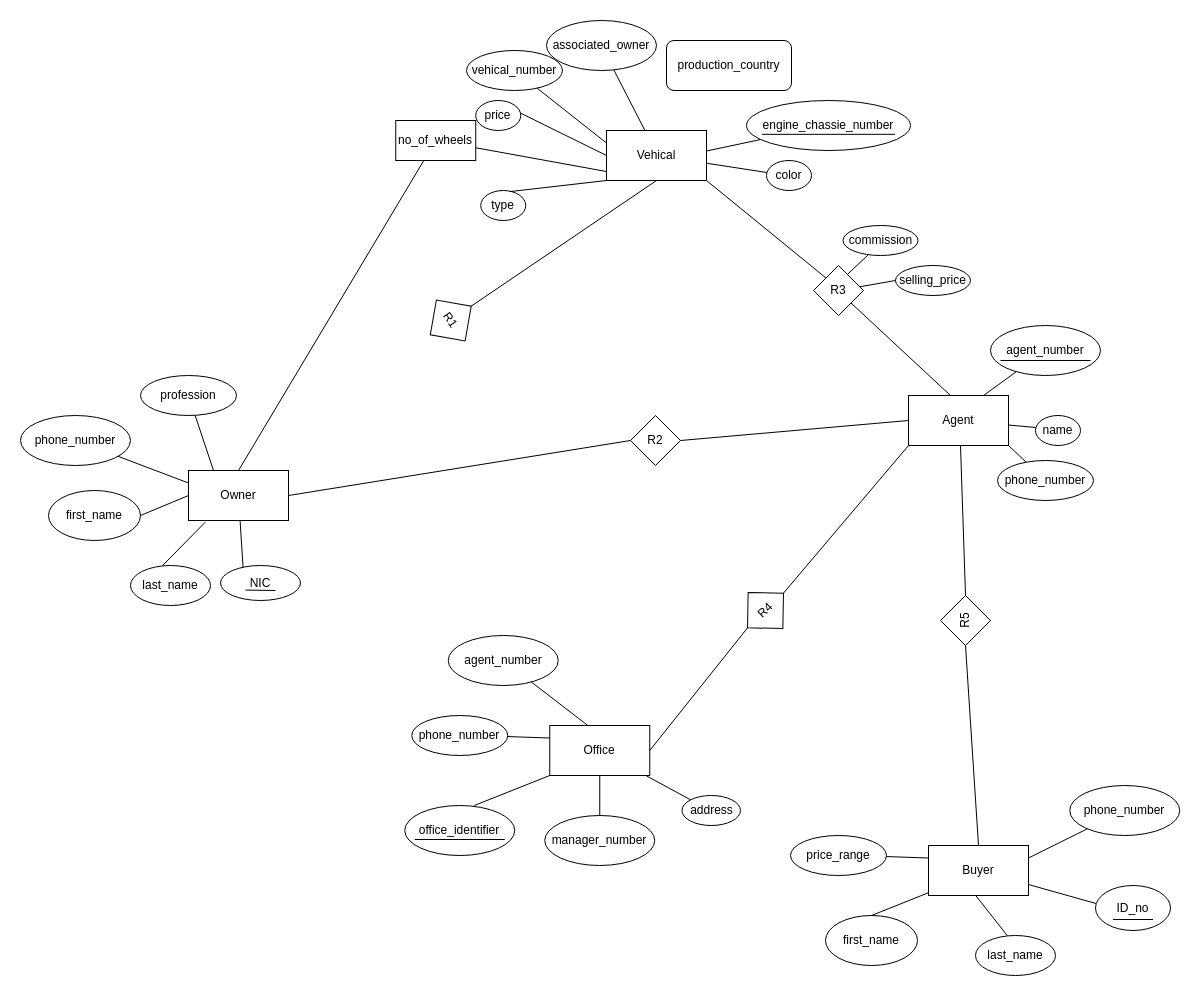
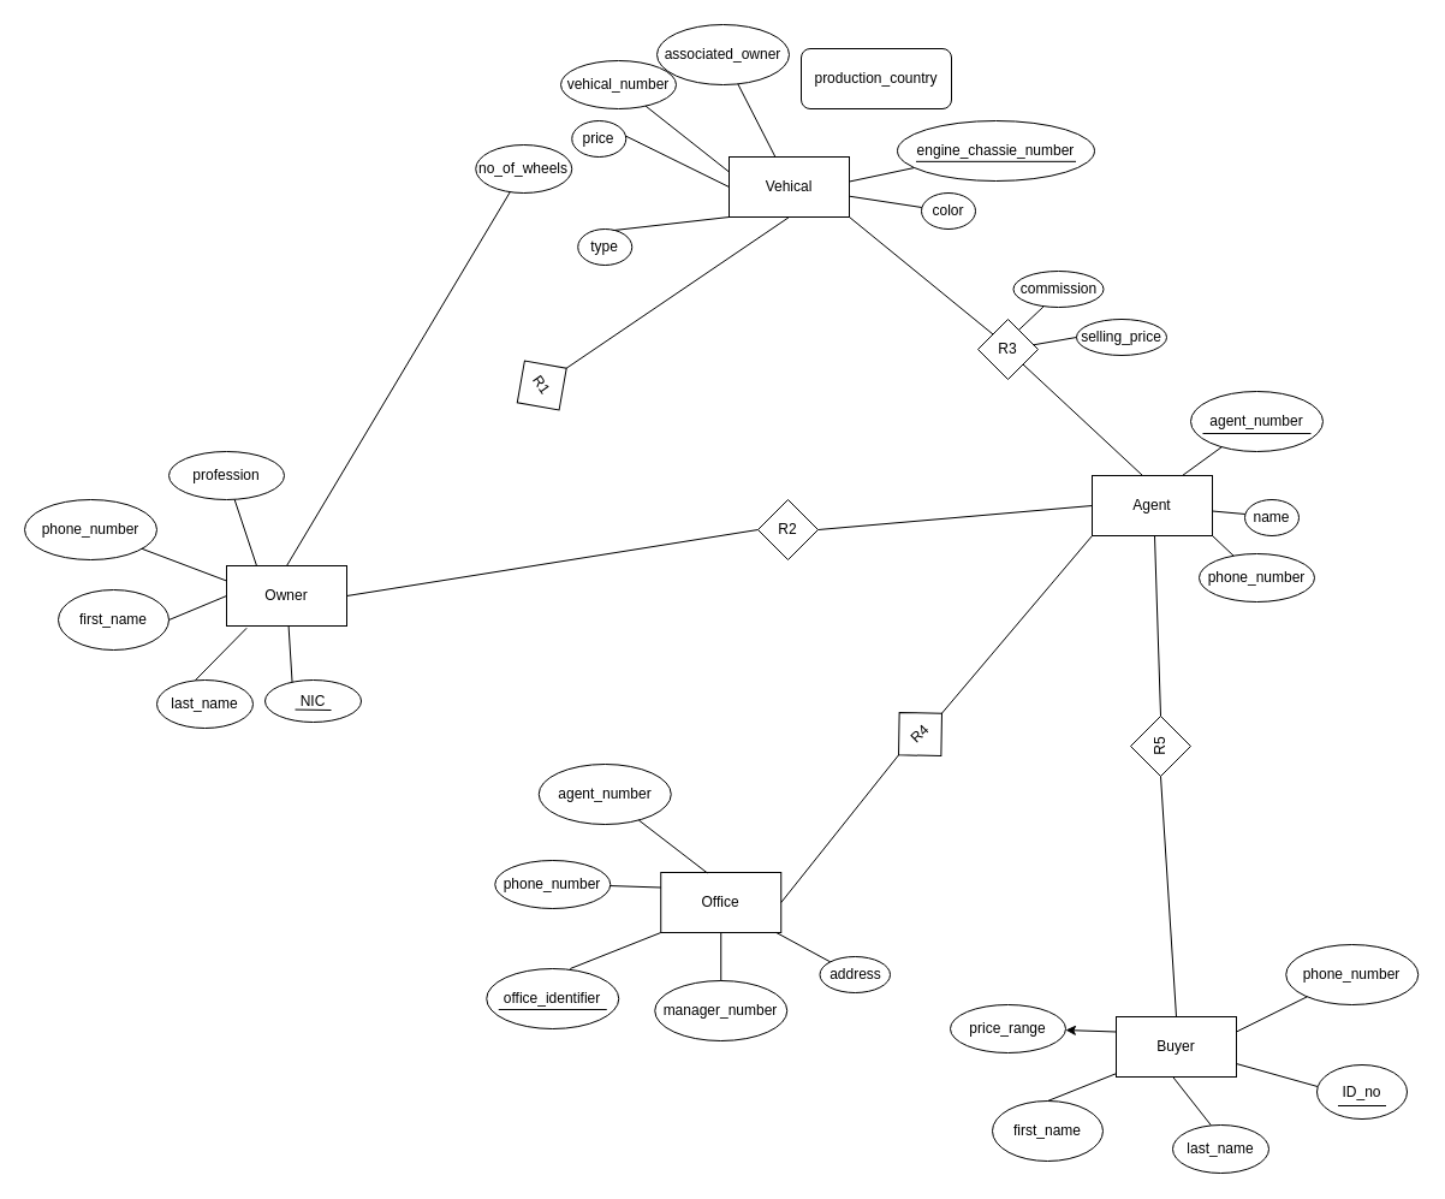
  <mxCell id="0" />
  <mxCell id="1" parent="0" />
  <mxCell id="2" value="Vehical" style="rounded=0;whiteSpace=wrap;html=1;" vertex="1" parent="1"><mxGeometry x="606" y="130" width="100" height="50" as="geometry" /></mxCell>
  <mxCell id="3" value="engine_chassie_number" style="ellipse;whiteSpace=wrap;html=1;" vertex="1" parent="1"><mxGeometry x="746" y="100" width="164" height="50" as="geometry" /></mxCell>
  <mxCell id="4" value="associated_owner" style="ellipse;whiteSpace=wrap;html=1;" vertex="1" parent="1"><mxGeometry x="546" y="20" width="110" height="50" as="geometry" /></mxCell>
- <mxCell id="5" value="no_of_wheels" style="whiteSpace=wrap;html=1;rounded=0;" vertex="1" parent="1"><mxGeometry x="395.25" y="120" width="80" height="40" as="geometry" /></mxCell>
+ <mxCell id="5" value="no_of_wheels" style="ellipse;whiteSpace=wrap;html=1;" vertex="1" parent="1"><mxGeometry x="395.25" y="120" width="80" height="40" as="geometry" /></mxCell>
  <mxCell id="6" value="price" style="ellipse;whiteSpace=wrap;html=1;" vertex="1" parent="1"><mxGeometry x="475.25" y="100" width="45" height="30" as="geometry" /></mxCell>
  <mxCell id="7" value="color" style="ellipse;whiteSpace=wrap;html=1;" vertex="1" parent="1"><mxGeometry x="766" y="160" width="45" height="30" as="geometry" /></mxCell>
  <mxCell id="8" value="production_country" style="whiteSpace=wrap;html=1;rounded=1;" vertex="1" parent="1"><mxGeometry x="666" y="40" width="125" height="50" as="geometry" /></mxCell>
  <mxCell id="9" value="vehical_number" style="ellipse;whiteSpace=wrap;html=1;" vertex="1" parent="1"><mxGeometry x="466" y="50" width="96" height="40" as="geometry" /></mxCell>
  <mxCell id="10" value="type" style="ellipse;whiteSpace=wrap;html=1;" vertex="1" parent="1"><mxGeometry x="480.25" y="190" width="45" height="30" as="geometry" /></mxCell>
  <mxCell id="11" value="" style="endArrow=none;html=1;exitX=0.007;exitY=0.4;exitDx=0;exitDy=0;exitPerimeter=0;" edge="1" parent="1" source="7" target="2"><mxGeometry width="50" height="50" relative="1" as="geometry"><mxPoint x="786" y="180" as="sourcePoint" /><mxPoint x="836" y="130" as="targetPoint" /></mxGeometry></mxCell>
  <mxCell id="12" value="" style="endArrow=none;html=1;exitX=1.005;exitY=0.408;exitDx=0;exitDy=0;exitPerimeter=0;" edge="1" parent="1" source="2" target="3"><mxGeometry width="50" height="50" relative="1" as="geometry"><mxPoint x="756" y="180" as="sourcePoint" /><mxPoint x="806" y="130" as="targetPoint" /></mxGeometry></mxCell>
  <mxCell id="13" value="" style="endArrow=none;html=1;exitX=0.386;exitY=0.008;exitDx=0;exitDy=0;exitPerimeter=0;" edge="1" parent="1" source="2" target="4"><mxGeometry width="50" height="50" relative="1" as="geometry"><mxPoint x="646" y="120" as="sourcePoint" /><mxPoint x="696" y="70" as="targetPoint" /></mxGeometry></mxCell>
  <mxCell id="14" value="" style="endArrow=none;html=1;exitX=0;exitY=0.25;exitDx=0;exitDy=0;" edge="1" parent="1" source="2" target="9"><mxGeometry width="50" height="50" relative="1" as="geometry"><mxPoint x="586" y="90" as="sourcePoint" /><mxPoint x="636" y="40" as="targetPoint" /></mxGeometry></mxCell>
  <mxCell id="15" value="" style="endArrow=none;html=1;exitX=0.994;exitY=0.42;exitDx=0;exitDy=0;exitPerimeter=0;entryX=0;entryY=0.5;entryDx=0;entryDy=0;" edge="1" parent="1" source="6" target="2"><mxGeometry width="50" height="50" relative="1" as="geometry"><mxPoint x="566" y="120" as="sourcePoint" /><mxPoint x="616" y="70" as="targetPoint" /></mxGeometry></mxCell>
- <mxCell id="16" value="" style="endArrow=none;html=1;entryX=-0.002;entryY=0.82;entryDx=0;entryDy=0;entryPerimeter=0;" edge="1" parent="1" source="5" target="2"><mxGeometry width="50" height="50" relative="1" as="geometry"><mxPoint x="646" y="170" as="sourcePoint" /><mxPoint x="696" y="120" as="targetPoint" /></mxGeometry></mxCell>
  <mxCell id="17" value="" style="endArrow=none;html=1;exitX=0.645;exitY=0.037;exitDx=0;exitDy=0;exitPerimeter=0;entryX=0;entryY=1;entryDx=0;entryDy=0;" edge="1" parent="1" source="10" target="2"><mxGeometry width="50" height="50" relative="1" as="geometry"><mxPoint x="646" y="170" as="sourcePoint" /><mxPoint x="696" y="120" as="targetPoint" /></mxGeometry></mxCell>
  <mxCell id="18" value="Agent" style="rounded=0;whiteSpace=wrap;html=1;" vertex="1" parent="1"><mxGeometry x="908" y="395" width="100" height="50" as="geometry" /></mxCell>
  <mxCell id="19" value="agent_number" style="ellipse;whiteSpace=wrap;html=1;" vertex="1" parent="1"><mxGeometry x="990" y="325" width="110" height="50" as="geometry" /></mxCell>
  <mxCell id="20" value="name" style="ellipse;whiteSpace=wrap;html=1;" vertex="1" parent="1"><mxGeometry x="1035" y="415" width="45" height="30" as="geometry" /></mxCell>
  <mxCell id="21" value="phone_number" style="ellipse;whiteSpace=wrap;html=1;" vertex="1" parent="1"><mxGeometry x="997" y="460" width="96" height="40" as="geometry" /></mxCell>
  <mxCell id="22" value="" style="endArrow=none;html=1;exitX=0.007;exitY=0.4;exitDx=0;exitDy=0;exitPerimeter=0;" edge="1" parent="1" source="20" target="18"><mxGeometry width="50" height="50" relative="1" as="geometry"><mxPoint x="1088" y="445" as="sourcePoint" /><mxPoint x="1138" y="395" as="targetPoint" /></mxGeometry></mxCell>
  <mxCell id="23" value="" style="endArrow=none;html=1;exitX=0.75;exitY=0;exitDx=0;exitDy=0;" edge="1" parent="1" source="18" target="19"><mxGeometry width="50" height="50" relative="1" as="geometry"><mxPoint x="948" y="385" as="sourcePoint" /><mxPoint x="998" y="335" as="targetPoint" /></mxGeometry></mxCell>
  <mxCell id="24" value="" style="endArrow=none;html=1;exitX=1;exitY=1;exitDx=0;exitDy=0;" edge="1" parent="1" source="18" target="21"><mxGeometry width="50" height="50" relative="1" as="geometry"><mxPoint x="888" y="355" as="sourcePoint" /><mxPoint x="938" y="305" as="targetPoint" /></mxGeometry></mxCell>
  <mxCell id="25" value="Office" style="rounded=0;whiteSpace=wrap;html=1;" vertex="1" parent="1"><mxGeometry x="549.25" y="725" width="100" height="50" as="geometry" /></mxCell>
  <mxCell id="26" value="agent_number" style="ellipse;whiteSpace=wrap;html=1;" vertex="1" parent="1"><mxGeometry x="447.75" y="635" width="110" height="50" as="geometry" /></mxCell>
  <mxCell id="27" value="address" style="ellipse;whiteSpace=wrap;html=1;" vertex="1" parent="1"><mxGeometry x="681.5" y="795" width="58.5" height="30" as="geometry" /></mxCell>
  <mxCell id="28" value="phone_number" style="ellipse;whiteSpace=wrap;html=1;" vertex="1" parent="1"><mxGeometry x="411.25" y="715" width="96" height="40" as="geometry" /></mxCell>
  <mxCell id="29" value="" style="endArrow=none;html=1;exitX=0;exitY=0;exitDx=0;exitDy=0;" edge="1" parent="1" source="27" target="25"><mxGeometry width="50" height="50" relative="1" as="geometry"><mxPoint x="729.25" y="775" as="sourcePoint" /><mxPoint x="779.25" y="725" as="targetPoint" /></mxGeometry></mxCell>
  <mxCell id="30" value="" style="endArrow=none;html=1;exitX=0.386;exitY=0.008;exitDx=0;exitDy=0;exitPerimeter=0;" edge="1" parent="1" source="25" target="26"><mxGeometry width="50" height="50" relative="1" as="geometry"><mxPoint x="589.25" y="715" as="sourcePoint" /><mxPoint x="639.25" y="665" as="targetPoint" /></mxGeometry></mxCell>
  <mxCell id="31" value="" style="endArrow=none;html=1;exitX=0;exitY=0.25;exitDx=0;exitDy=0;" edge="1" parent="1" source="25" target="28"><mxGeometry width="50" height="50" relative="1" as="geometry"><mxPoint x="529.25" y="685" as="sourcePoint" /><mxPoint x="579.25" y="635" as="targetPoint" /></mxGeometry></mxCell>
  <mxCell id="32" value="manager_number" style="ellipse;whiteSpace=wrap;html=1;" vertex="1" parent="1"><mxGeometry x="544.25" y="815" width="110" height="50" as="geometry" /></mxCell>
  <mxCell id="33" value="" style="endArrow=none;html=1;exitX=0.5;exitY=0;exitDx=0;exitDy=0;entryX=0.5;entryY=1;entryDx=0;entryDy=0;" edge="1" parent="1" source="32" target="25"><mxGeometry width="50" height="50" relative="1" as="geometry"><mxPoint x="787.75" y="785" as="sourcePoint" /><mxPoint x="837.75" y="735" as="targetPoint" /></mxGeometry></mxCell>
  <mxCell id="34" value="office_identifier" style="ellipse;whiteSpace=wrap;html=1;" vertex="1" parent="1"><mxGeometry x="404.25" y="805" width="110" height="50" as="geometry" /></mxCell>
  <mxCell id="35" value="" style="endArrow=none;html=1;exitX=0.632;exitY=0;exitDx=0;exitDy=0;exitPerimeter=0;entryX=0;entryY=1;entryDx=0;entryDy=0;" edge="1" parent="1" source="34" target="25"><mxGeometry width="50" height="50" relative="1" as="geometry"><mxPoint x="747.75" y="765" as="sourcePoint" /><mxPoint x="797.75" y="715" as="targetPoint" /></mxGeometry></mxCell>
  <mxCell id="36" value="Owner" style="rounded=0;whiteSpace=wrap;html=1;" vertex="1" parent="1"><mxGeometry x="188" y="470" width="100" height="50" as="geometry" /></mxCell>
  <mxCell id="37" value="phone_number" style="ellipse;whiteSpace=wrap;html=1;" vertex="1" parent="1"><mxGeometry x="20" y="415" width="110" height="50" as="geometry" /></mxCell>
  <mxCell id="38" value="NIC" style="ellipse;whiteSpace=wrap;html=1;" vertex="1" parent="1"><mxGeometry x="220" y="565" width="80" height="35" as="geometry" /></mxCell>
  <mxCell id="39" value="profession" style="ellipse;whiteSpace=wrap;html=1;" vertex="1" parent="1"><mxGeometry x="140" y="375" width="96" height="40" as="geometry" /></mxCell>
  <mxCell id="40" value="" style="endArrow=none;html=1;exitX=0.282;exitY=0.049;exitDx=0;exitDy=0;exitPerimeter=0;" edge="1" parent="1" source="38" target="36"><mxGeometry width="50" height="50" relative="1" as="geometry"><mxPoint x="368" y="520" as="sourcePoint" /><mxPoint x="418" y="470" as="targetPoint" /></mxGeometry></mxCell>
  <mxCell id="41" value="" style="endArrow=none;html=1;exitX=0;exitY=0.25;exitDx=0;exitDy=0;" edge="1" parent="1" source="36" target="37"><mxGeometry width="50" height="50" relative="1" as="geometry"><mxPoint x="228" y="460" as="sourcePoint" /><mxPoint x="278" y="410" as="targetPoint" /></mxGeometry></mxCell>
  <mxCell id="42" value="" style="endArrow=none;html=1;exitX=0.25;exitY=0;exitDx=0;exitDy=0;" edge="1" parent="1" source="36" target="39"><mxGeometry width="50" height="50" relative="1" as="geometry"><mxPoint x="168" y="430" as="sourcePoint" /><mxPoint x="218" y="380" as="targetPoint" /></mxGeometry></mxCell>
  <mxCell id="43" value="first_name" style="ellipse;whiteSpace=wrap;html=1;" vertex="1" parent="1"><mxGeometry x="48" y="490" width="92" height="50" as="geometry" /></mxCell>
  <mxCell id="44" value="" style="endArrow=none;html=1;exitX=1;exitY=0.5;exitDx=0;exitDy=0;entryX=0;entryY=0.5;entryDx=0;entryDy=0;" edge="1" parent="1" source="43" target="36"><mxGeometry width="50" height="50" relative="1" as="geometry"><mxPoint x="426.5" y="530" as="sourcePoint" /><mxPoint x="476.5" y="480" as="targetPoint" /></mxGeometry></mxCell>
  <mxCell id="45" value="last_name" style="ellipse;whiteSpace=wrap;html=1;" vertex="1" parent="1"><mxGeometry x="130" y="565" width="80" height="40" as="geometry" /></mxCell>
  <mxCell id="46" value="" style="endArrow=none;html=1;entryX=0.167;entryY=1.035;entryDx=0;entryDy=0;exitX=0.399;exitY=0.006;exitDx=0;exitDy=0;entryPerimeter=0;exitPerimeter=0;" edge="1" parent="1" source="45" target="36"><mxGeometry width="50" height="50" relative="1" as="geometry"><mxPoint x="165" y="570" as="sourcePoint" /><mxPoint x="215" y="520" as="targetPoint" /></mxGeometry></mxCell>
  <mxCell id="47" value="Buyer" style="rounded=0;whiteSpace=wrap;html=1;" vertex="1" parent="1"><mxGeometry x="928" y="845" width="100" height="50" as="geometry" /></mxCell>
  <mxCell id="48" value="phone_number" style="ellipse;whiteSpace=wrap;html=1;" vertex="1" parent="1"><mxGeometry x="1069.25" y="785" width="110" height="50" as="geometry" /></mxCell>
  <mxCell id="49" value="ID_no" style="ellipse;whiteSpace=wrap;html=1;" vertex="1" parent="1"><mxGeometry x="1095" y="885" width="75" height="45" as="geometry" /></mxCell>
  <mxCell id="50" value="price_range" style="ellipse;whiteSpace=wrap;html=1;" vertex="1" parent="1"><mxGeometry x="790" y="835" width="96" height="40" as="geometry" /></mxCell>
  <mxCell id="51" value="" style="endArrow=none;html=1;exitX=0.007;exitY=0.4;exitDx=0;exitDy=0;exitPerimeter=0;" edge="1" parent="1" source="49" target="47"><mxGeometry width="50" height="50" relative="1" as="geometry"><mxPoint x="1108" y="895" as="sourcePoint" /><mxPoint x="1158" y="845" as="targetPoint" /></mxGeometry></mxCell>
  <mxCell id="52" value="" style="endArrow=none;html=1;exitX=1;exitY=0.25;exitDx=0;exitDy=0;" edge="1" parent="1" source="47" target="48"><mxGeometry width="50" height="50" relative="1" as="geometry"><mxPoint x="968" y="835" as="sourcePoint" /><mxPoint x="1018" y="785" as="targetPoint" /></mxGeometry></mxCell>
- <mxCell id="53" value="" style="endArrow=none;html=1;exitX=0;exitY=0.25;exitDx=0;exitDy=0;" edge="1" parent="1" source="47" target="50"><mxGeometry width="50" height="50" relative="1" as="geometry"><mxPoint x="908" y="805" as="sourcePoint" /><mxPoint x="958" y="755" as="targetPoint" /></mxGeometry></mxCell>
+ <mxCell id="53" value="" style="endArrow=classic;html=1;exitX=0;exitY=0.25;exitDx=0;exitDy=0;" edge="1" parent="1" source="47" target="50"><mxGeometry width="50" height="50" relative="1" as="geometry"><mxPoint x="908" y="805" as="sourcePoint" /><mxPoint x="958" y="755" as="targetPoint" /></mxGeometry></mxCell>
  <mxCell id="54" value="first_name" style="ellipse;whiteSpace=wrap;html=1;" vertex="1" parent="1"><mxGeometry x="825" y="915" width="92" height="50" as="geometry" /></mxCell>
  <mxCell id="55" value="" style="endArrow=none;html=1;exitX=0.5;exitY=0;exitDx=0;exitDy=0;entryX=0;entryY=0.944;entryDx=0;entryDy=0;entryPerimeter=0;" edge="1" parent="1" source="54" target="47"><mxGeometry width="50" height="50" relative="1" as="geometry"><mxPoint x="1166.5" y="905" as="sourcePoint" /><mxPoint x="1216.5" y="855" as="targetPoint" /></mxGeometry></mxCell>
  <mxCell id="56" value="last_name" style="ellipse;whiteSpace=wrap;html=1;" vertex="1" parent="1"><mxGeometry x="975" y="935" width="80" height="40" as="geometry" /></mxCell>
  <mxCell id="57" value="" style="endArrow=none;html=1;entryX=0.472;entryY=1;entryDx=0;entryDy=0;exitX=0.399;exitY=0.006;exitDx=0;exitDy=0;entryPerimeter=0;exitPerimeter=0;" edge="1" parent="1" source="56" target="47"><mxGeometry width="50" height="50" relative="1" as="geometry"><mxPoint x="905" y="945" as="sourcePoint" /><mxPoint x="955" y="895" as="targetPoint" /></mxGeometry></mxCell>
  <mxCell id="58" value="R4" style="rhombus;whiteSpace=wrap;html=1;rotation=-44;" vertex="1" parent="1"><mxGeometry x="740" y="585" width="50" height="50" as="geometry" /></mxCell>
  <mxCell id="59" value="" style="endArrow=none;html=1;exitX=1;exitY=0.5;exitDx=0;exitDy=0;entryX=0;entryY=0.5;entryDx=0;entryDy=0;" edge="1" parent="1" source="25" target="58"><mxGeometry width="50" height="50" relative="1" as="geometry"><mxPoint x="624.25" y="785" as="sourcePoint" /><mxPoint x="674.25" y="735" as="targetPoint" /></mxGeometry></mxCell>
  <mxCell id="60" value="" style="endArrow=none;html=1;exitX=1;exitY=0.5;exitDx=0;exitDy=0;entryX=0;entryY=1;entryDx=0;entryDy=0;" edge="1" parent="1" source="58" target="18"><mxGeometry width="50" height="50" relative="1" as="geometry"><mxPoint x="591.5" y="430" as="sourcePoint" /><mxPoint x="690" y="430" as="targetPoint" /></mxGeometry></mxCell>
  <mxCell id="61" value="R3" style="rhombus;whiteSpace=wrap;html=1;" vertex="1" parent="1"><mxGeometry x="813" y="265" width="50" height="50" as="geometry" /></mxCell>
  <mxCell id="62" value="" style="endArrow=none;html=1;exitX=1;exitY=1;exitDx=0;exitDy=0;entryX=0;entryY=0;entryDx=0;entryDy=0;" edge="1" parent="1" target="61" source="2"><mxGeometry width="50" height="50" relative="1" as="geometry"><mxPoint x="741.5" y="270" as="sourcePoint" /><mxPoint x="900" y="255" as="targetPoint" /></mxGeometry></mxCell>
  <mxCell id="63" value="" style="endArrow=none;html=1;exitX=1;exitY=1;exitDx=0;exitDy=0;entryX=0.42;entryY=0;entryDx=0;entryDy=0;entryPerimeter=0;" edge="1" parent="1" source="61" target="18"><mxGeometry width="50" height="50" relative="1" as="geometry"><mxPoint x="751.5" y="280" as="sourcePoint" /><mxPoint x="1068" y="270" as="targetPoint" /></mxGeometry></mxCell>
  <mxCell id="64" value="commission" style="ellipse;whiteSpace=wrap;html=1;" vertex="1" parent="1"><mxGeometry x="842.5" y="225" width="75" height="30" as="geometry" /></mxCell>
  <mxCell id="65" value="selling_price" style="ellipse;whiteSpace=wrap;html=1;" vertex="1" parent="1"><mxGeometry x="895" y="265" width="75" height="30" as="geometry" /></mxCell>
  <mxCell id="66" value="" style="endArrow=none;html=1;entryX=0.332;entryY=0.987;entryDx=0;entryDy=0;entryPerimeter=0;exitX=0.673;exitY=0.184;exitDx=0;exitDy=0;exitPerimeter=0;" edge="1" parent="1" source="61" target="64"><mxGeometry width="50" height="50" relative="1" as="geometry"><mxPoint x="750" y="495" as="sourcePoint" /><mxPoint x="800" y="445" as="targetPoint" /></mxGeometry></mxCell>
  <mxCell id="67" value="" style="endArrow=none;html=1;entryX=0;entryY=0.5;entryDx=0;entryDy=0;" edge="1" parent="1" source="61" target="65"><mxGeometry width="50" height="50" relative="1" as="geometry"><mxPoint x="879" y="282.2" as="sourcePoint" /><mxPoint x="877.4" y="264.61" as="targetPoint" /></mxGeometry></mxCell>
  <mxCell id="68" value="" style="endArrow=none;html=1;exitX=0.5;exitY=0;exitDx=0;exitDy=0;" edge="1" parent="1" source="36" target="5"><mxGeometry width="50" height="50" relative="1" as="geometry"><mxPoint x="760" y="555" as="sourcePoint" /><mxPoint x="810" y="505" as="targetPoint" /></mxGeometry></mxCell>
  <mxCell id="69" value="R1" style="rhombus;whiteSpace=wrap;html=1;rotation=55;" vertex="1" parent="1"><mxGeometry x="425.25" y="295" width="50" height="50" as="geometry" /></mxCell>
  <mxCell id="70" value="" style="endArrow=none;html=1;exitX=0.5;exitY=1;exitDx=0;exitDy=0;entryX=0.5;entryY=0;entryDx=0;entryDy=0;" edge="1" parent="1" source="2" target="69"><mxGeometry width="50" height="50" relative="1" as="geometry"><mxPoint x="578" y="705" as="sourcePoint" /><mxPoint x="480" y="275" as="targetPoint" /></mxGeometry></mxCell>
  <mxCell id="71" value="R2" style="rhombus;whiteSpace=wrap;html=1;rotation=0;" vertex="1" parent="1"><mxGeometry y="415" width="50" height="50" as="geometry" x="630" /></mxCell>
  <mxCell id="72" value="" style="endArrow=none;html=1;exitX=1;exitY=0.5;exitDx=0;exitDy=0;entryX=0;entryY=0.5;entryDx=0;entryDy=0;" edge="1" parent="1" source="71" target="18"><mxGeometry width="50" height="50" relative="1" as="geometry"><mxPoint x="680" y="495" as="sourcePoint" /><mxPoint x="730" y="445" as="targetPoint" /></mxGeometry></mxCell>
  <mxCell id="73" value="" style="endArrow=none;html=1;exitX=0;exitY=0.5;exitDx=0;exitDy=0;entryX=1;entryY=0.5;entryDx=0;entryDy=0;" edge="1" parent="1" source="71" target="36"><mxGeometry width="50" height="50" relative="1" as="geometry"><mxPoint x="821.651" y="533.93" as="sourcePoint" /><mxPoint x="918" y="455" as="targetPoint" /></mxGeometry></mxCell>
  <mxCell id="74" value="R5" style="rhombus;whiteSpace=wrap;html=1;rotation=-90;" vertex="1" parent="1"><mxGeometry x="940" y="595" width="50" height="50" as="geometry" /></mxCell>
  <mxCell id="75" value="" style="endArrow=none;html=1;exitX=1;exitY=0.5;exitDx=0;exitDy=0;entryX=0;entryY=1;entryDx=0;entryDy=0;" edge="1" parent="1" source="74"><mxGeometry width="50" height="50" relative="1" as="geometry"><mxPoint x="732" y="495" as="sourcePoint" /><mxPoint x="960" y="445" as="targetPoint" /></mxGeometry></mxCell>
  <mxCell id="76" value="" style="endArrow=none;html=1;exitX=0;exitY=0.5;exitDx=0;exitDy=0;entryX=0.5;entryY=0;entryDx=0;entryDy=0;" edge="1" parent="1" source="74" target="47"><mxGeometry width="50" height="50" relative="1" as="geometry"><mxPoint x="873.651" y="533.93" as="sourcePoint" /><mxPoint x="670" y="695" as="targetPoint" /></mxGeometry></mxCell>
  <mxCell id="77" value="" style="endArrow=none;html=1;" edge="1" parent="1"><mxGeometry width="50" height="50" relative="1" as="geometry"><mxPoint x="894.5" y="133.83" as="sourcePoint" /><mxPoint x="761.5" y="133.83" as="targetPoint" /></mxGeometry></mxCell>
  <mxCell id="78" value="" style="endArrow=none;html=1;" edge="1" parent="1"><mxGeometry width="50" height="50" relative="1" as="geometry"><mxPoint x="1090" y="360" as="sourcePoint" /><mxPoint x="1000" y="360" as="targetPoint" /></mxGeometry></mxCell>
  <mxCell id="79" value="" style="endArrow=none;html=1;" edge="1" parent="1"><mxGeometry width="50" height="50" relative="1" as="geometry"><mxPoint x="1152.5" y="919" as="sourcePoint" /><mxPoint x="1112.5" y="919" as="targetPoint" /></mxGeometry></mxCell>
  <mxCell id="80" value="" style="endArrow=none;html=1;" edge="1" parent="1"><mxGeometry width="50" height="50" relative="1" as="geometry"><mxPoint x="504.25" y="839" as="sourcePoint" /><mxPoint x="414.25" y="839" as="targetPoint" /></mxGeometry></mxCell>
  <mxCell id="81" value="" style="endArrow=none;html=1;" edge="1" parent="1"><mxGeometry width="50" height="50" relative="1" as="geometry"><mxPoint x="275" y="590" as="sourcePoint" /><mxPoint x="245" y="589.57" as="targetPoint" /></mxGeometry></mxCell>
